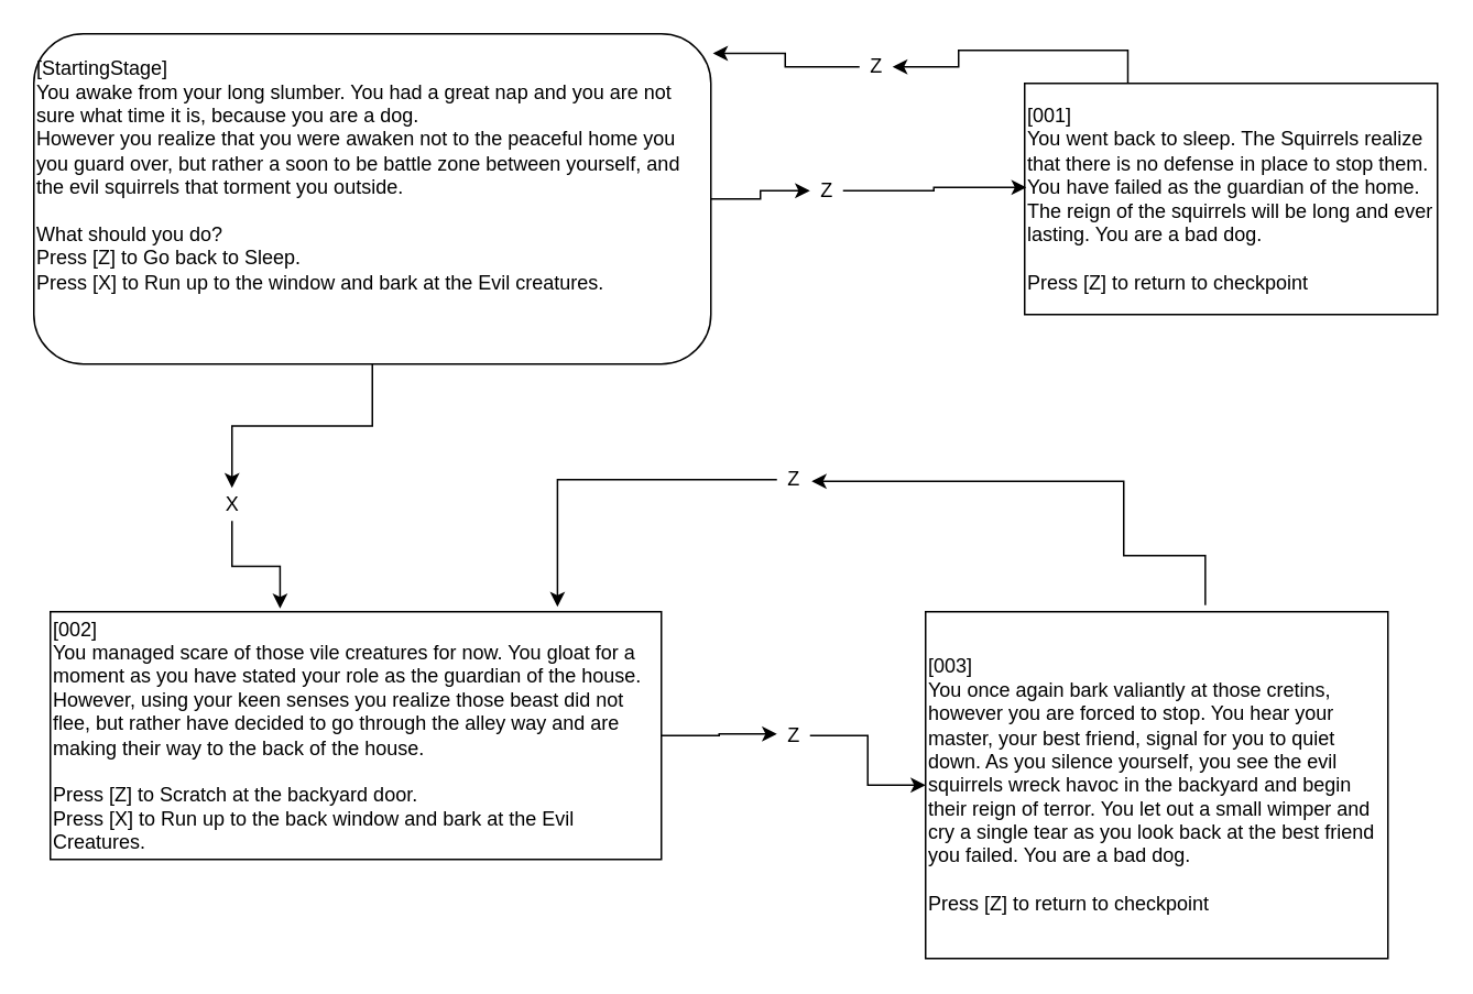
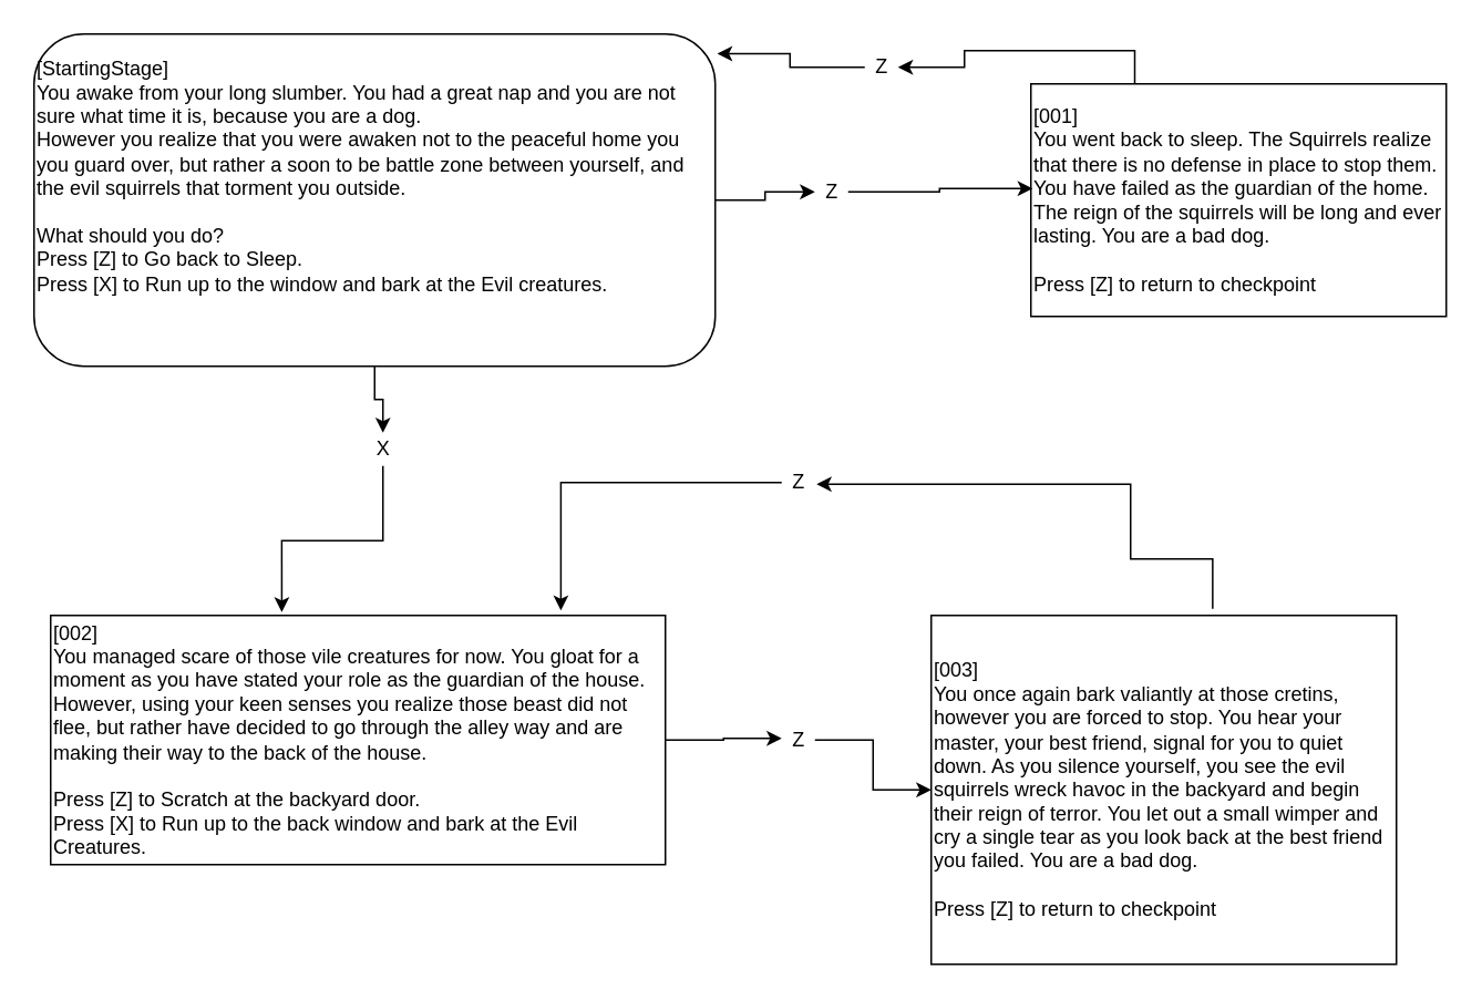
  <mxCell id="0" />
  <mxCell id="1" parent="0" />
  <mxCell id="2" style="edgeStyle=orthogonalEdgeStyle;rounded=0;orthogonalLoop=1;jettySize=auto;html=1;exitX=0.5;exitY=1;exitDx=0;exitDy=0;" edge="1" parent="1" source="4" target="14"><mxGeometry relative="1" as="geometry" /></mxCell>
  <mxCell id="3" style="edgeStyle=orthogonalEdgeStyle;rounded=0;orthogonalLoop=1;jettySize=auto;html=1;" edge="1" parent="1" source="4" target="12"><mxGeometry relative="1" as="geometry" /></mxCell>
  <mxCell id="4" value="&lt;div align=&quot;left&quot;&gt;[StartingStage]&lt;/div&gt;&lt;div align=&quot;left&quot;&gt;You awake from your long slumber. You had a great nap and you are not sure what time it is, because you are a dog.&lt;br&gt;However you realize that you were awaken not to the peaceful home you you guard over, but rather a soon to be battle zone between yourself, and the evil squirrels that torment you outside.&lt;/div&gt;&lt;div align=&quot;left&quot;&gt;&lt;br&gt;&lt;/div&gt;&lt;div align=&quot;left&quot;&gt;&lt;div&gt;What should you do?&lt;br&gt;Press [Z] to Go back to Sleep.&lt;br&gt;Press [X] to Run up to the window and bark at the Evil creatures.&lt;/div&gt;&lt;br&gt;&lt;br&gt;&lt;/div&gt;" style="rounded=1;whiteSpace=wrap;html=1;fontSize=12;glass=0;strokeWidth=1;shadow=0;align=left;" parent="1" vertex="1"><mxGeometry x="20" y="20" width="410" height="200" as="geometry" /></mxCell>
  <mxCell id="5" style="edgeStyle=orthogonalEdgeStyle;rounded=0;orthogonalLoop=1;jettySize=auto;html=1;exitX=0.25;exitY=0;exitDx=0;exitDy=0;" edge="1" parent="1" source="6" target="16"><mxGeometry relative="1" as="geometry" /></mxCell>
  <mxCell id="6" value="&lt;div align=&quot;left&quot;&gt;[001]&lt;/div&gt;&lt;div align=&quot;left&quot;&gt;You went back to sleep. The Squirrels realize that there is no defense in place to stop them. You have failed as the guardian of the home. The reign of the squirrels will be long and ever lasting. You are a bad dog. &lt;br&gt;&lt;/div&gt;&lt;div align=&quot;left&quot;&gt;&lt;br&gt;&lt;/div&gt;&lt;div align=&quot;left&quot;&gt;Press [Z] to return to checkpoint&lt;br&gt;&lt;/div&gt;" style="rounded=0;whiteSpace=wrap;html=1;align=left;" vertex="1" parent="1"><mxGeometry x="620" y="50" width="250" height="140" as="geometry" /></mxCell>
  <mxCell id="7" style="edgeStyle=orthogonalEdgeStyle;rounded=0;orthogonalLoop=1;jettySize=auto;html=1;entryX=0;entryY=0.45;entryDx=0;entryDy=0;entryPerimeter=0;" edge="1" parent="1" source="8" target="18"><mxGeometry relative="1" as="geometry" /></mxCell>
  <mxCell id="8" value="&lt;div align=&quot;left&quot;&gt;[002]&lt;/div&gt;&lt;div align=&quot;left&quot;&gt;You managed scare of those vile creatures for now. You gloat for a moment as you have stated your role as the guardian of the house. However, using your keen senses you realize those beast did not flee, but rather have decided to go through the alley way and are making their way to the back of the house.&lt;/div&gt;&lt;div align=&quot;left&quot;&gt;&lt;br&gt;&lt;/div&gt;&lt;div align=&quot;left&quot;&gt;Press [Z] to Scratch at the backyard door.&lt;/div&gt;&lt;div align=&quot;left&quot;&gt;Press [X] to Run up to the back window and bark at the Evil Creatures.&lt;br&gt;&lt;/div&gt;" style="rounded=0;whiteSpace=wrap;html=1;align=left;" vertex="1" parent="1"><mxGeometry x="30" y="370" width="370" height="150" as="geometry" /></mxCell>
  <mxCell id="9" style="edgeStyle=orthogonalEdgeStyle;rounded=0;orthogonalLoop=1;jettySize=auto;html=1;entryX=1.05;entryY=0.55;entryDx=0;entryDy=0;entryPerimeter=0;exitX=0.605;exitY=-0.019;exitDx=0;exitDy=0;exitPerimeter=0;" edge="1" parent="1" source="10" target="20"><mxGeometry relative="1" as="geometry"><mxPoint x="690" y="280" as="targetPoint" /><mxPoint x="750" y="280" as="sourcePoint" /><Array as="points"><mxPoint x="680" y="336" /><mxPoint x="680" y="291" /></Array></mxGeometry></mxCell>
  <mxCell id="10" value="&lt;div align=&quot;left&quot;&gt;[003]&lt;/div&gt;&lt;div align=&quot;left&quot;&gt;You once again bark valiantly at those cretins, however you are forced to stop. You hear your master, your best friend, signal for you to quiet down. As you silence yourself, you see the evil squirrels wreck havoc in the backyard and begin their reign of terror. You let out a small wimper and cry a single tear as you look back at the best friend you failed. You are a bad dog.&lt;/div&gt;&lt;div align=&quot;left&quot;&gt;&lt;br&gt;&lt;/div&gt;&lt;div align=&quot;left&quot;&gt;Press [Z] to return to checkpoint&lt;br&gt;&lt;/div&gt;" style="rounded=0;whiteSpace=wrap;html=1;align=left;" vertex="1" parent="1"><mxGeometry x="560" y="370" width="280" height="210" as="geometry" /></mxCell>
  <mxCell id="11" style="edgeStyle=orthogonalEdgeStyle;rounded=0;orthogonalLoop=1;jettySize=auto;html=1;entryX=0.004;entryY=0.45;entryDx=0;entryDy=0;entryPerimeter=0;" edge="1" parent="1" source="12" target="6"><mxGeometry relative="1" as="geometry" /></mxCell>
  <mxCell id="12" value="Z" style="text;html=1;align=center;verticalAlign=middle;resizable=0;points=[];autosize=1;" vertex="1" parent="1"><mxGeometry x="490" y="105" width="20" height="20" as="geometry" /></mxCell>
  <mxCell id="13" style="edgeStyle=orthogonalEdgeStyle;rounded=0;orthogonalLoop=1;jettySize=auto;html=1;entryX=0.376;entryY=-0.013;entryDx=0;entryDy=0;entryPerimeter=0;" edge="1" parent="1" source="14" target="8"><mxGeometry relative="1" as="geometry" /></mxCell>
- <mxCell id="14" value="X" style="text;html=1;align=center;verticalAlign=middle;resizable=0;points=[];autosize=1;" vertex="1" parent="1"><mxGeometry x="130" y="295" width="20" height="20" as="geometry" /></mxCell>
+ <mxCell id="14" value="X" style="text;html=1;align=center;verticalAlign=middle;resizable=0;points=[];autosize=1;" vertex="1" parent="1"><mxGeometry x="220" y="260" width="20" height="20" as="geometry" /></mxCell>
  <mxCell id="15" style="edgeStyle=orthogonalEdgeStyle;rounded=0;orthogonalLoop=1;jettySize=auto;html=1;entryX=1.003;entryY=0.059;entryDx=0;entryDy=0;entryPerimeter=0;" edge="1" parent="1" source="16" target="4"><mxGeometry relative="1" as="geometry" /></mxCell>
  <mxCell id="16" value="Z" style="text;html=1;align=center;verticalAlign=middle;resizable=0;points=[];autosize=1;" vertex="1" parent="1"><mxGeometry x="520" y="30" width="20" height="20" as="geometry" /></mxCell>
  <mxCell id="17" style="edgeStyle=orthogonalEdgeStyle;rounded=0;orthogonalLoop=1;jettySize=auto;html=1;entryX=0;entryY=0.5;entryDx=0;entryDy=0;" edge="1" parent="1" source="18" target="10"><mxGeometry relative="1" as="geometry" /></mxCell>
  <mxCell id="18" value="Z" style="text;html=1;align=center;verticalAlign=middle;resizable=0;points=[];autosize=1;" vertex="1" parent="1"><mxGeometry x="470" y="435" width="20" height="20" as="geometry" /></mxCell>
  <mxCell id="19" style="edgeStyle=orthogonalEdgeStyle;rounded=0;orthogonalLoop=1;jettySize=auto;html=1;entryX=0.83;entryY=-0.02;entryDx=0;entryDy=0;entryPerimeter=0;" edge="1" parent="1" source="20" target="8"><mxGeometry relative="1" as="geometry" /></mxCell>
  <mxCell id="20" value="Z" style="text;html=1;align=center;verticalAlign=middle;resizable=0;points=[];autosize=1;" vertex="1" parent="1"><mxGeometry x="470" y="280" width="20" height="20" as="geometry" /></mxCell>
